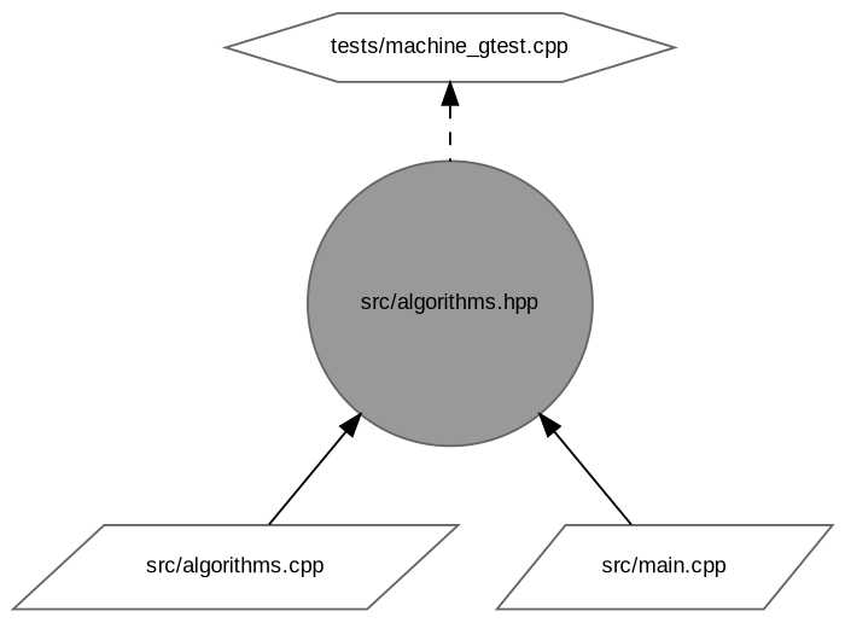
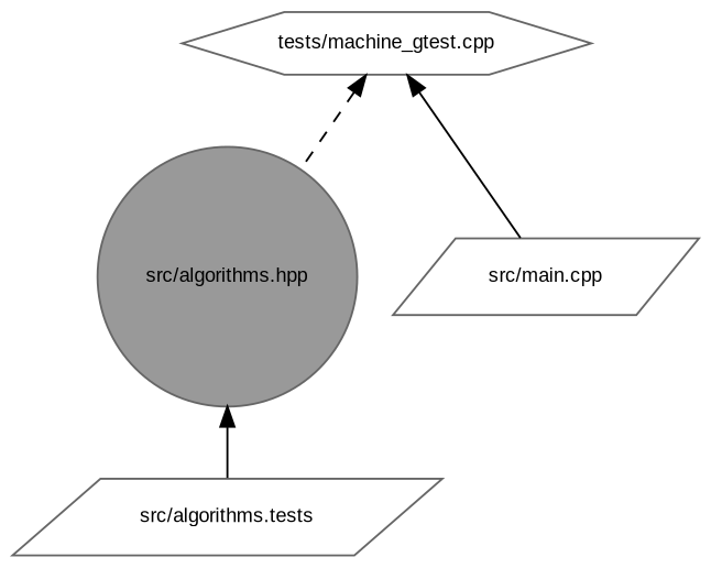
  digraph {
    fontname="Liberation Sans"
    node [color=grey40 fillcolor=white fontname="Liberation Sans" fontsize=10 shape=parallelogram style=filled]
    edge [color=black dir=back fontname="Liberation Sans" fontsize=10 labelfontname=Helvetica labelfontsize=10 style=solid]
    n1 [color=gray40 fillcolor=grey60 fontcolor=black height=0.2 label="src/algorithms.hpp" shape=circle width=0.4]
-   n2 [height=0.2 label="src/algorithms.cpp" width=0.4]
+   n2 [height=0.2 label="src/algorithms.tests" width=0.4]
    n3 [height=0.2 label="src/main.cpp" width=0.4]
    n4 [height=0.2 label="tests/machine_gtest.cpp" shape=hexagon width=0.4]
    n1 -> n2
-   n1 -> n3
+   n4 -> n3
    n4 -> n1 [style=dashed]
  }
